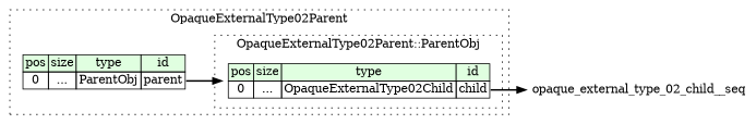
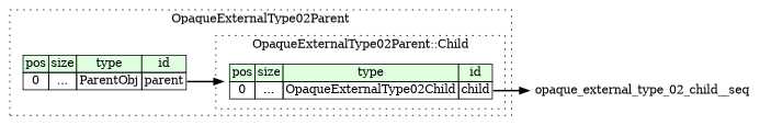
  digraph {
    rankdir=LR
    node [shape=plaintext]
    edge [style=bold]
    n1 [label=<<TABLE BORDER="0" CELLBORDER="1" CELLSPACING="0"> 				<TR><TD BGCOLOR="#E0FFE0">pos</TD><TD BGCOLOR="#E0FFE0">size</TD><TD BGCOLOR="#E0FFE0">type</TD><TD BGCOLOR="#E0FFE0">id</TD></TR> 				<TR><TD PORT="child_pos">0</TD><TD PORT="child_size">...</TD><TD>OpaqueExternalType02Child</TD><TD PORT="child_type">child</TD></TR> 			</TABLE>>]
    n2 [label=<<TABLE BORDER="0" CELLBORDER="1" CELLSPACING="0"> 			<TR><TD BGCOLOR="#E0FFE0">pos</TD><TD BGCOLOR="#E0FFE0">size</TD><TD BGCOLOR="#E0FFE0">type</TD><TD BGCOLOR="#E0FFE0">id</TD></TR> 			<TR><TD PORT="parent_pos">0</TD><TD PORT="parent_size">...</TD><TD>ParentObj</TD><TD PORT="parent_type">parent</TD></TR> 		</TABLE>>]
    opaque_external_type_02_child__seq
    subgraph cluster_1 {
      label=OpaqueExternalType02Parent
      style=dotted
      n2
      subgraph cluster_2 {
-       label="OpaqueExternalType02Parent::ParentObj"
+       label="OpaqueExternalType02Parent::Child"
        style=dotted
        n1
      }
    }
    n1 -> opaque_external_type_02_child__seq [tailport=child_type]
    n2 -> n1 [tailport=parent_type]
  }
